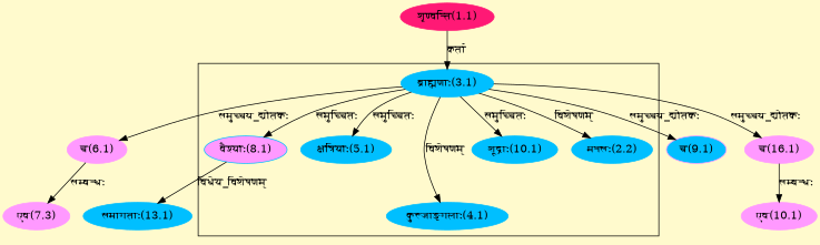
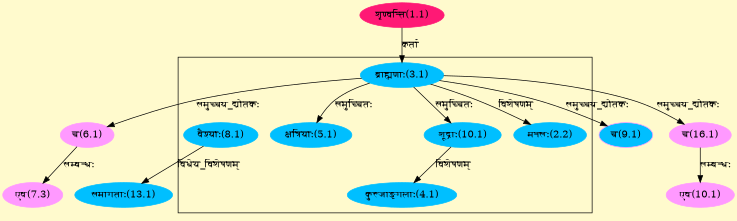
  digraph {
    bgcolor=lemonchiffon1
    compound=true
    rankdir=BT
    node [color="#00BFFF" style=filled]
    edge [dir=back]
    n1 [label="मनसः(2.2)"]
    n2 [label="ब्राह्मणाः(3.1)"]
    n3 [label="कुरुजाङ्गलाः(4.1)"]
    n4 [label="क्षत्रियाः(5.1)"]
-   n5 [label="वैश्याः(8.1)" fillcolor="#FF99FF"]
+   n5 [label="वैश्याः(8.1)"]
    n6 [label="शूद्राः(10.1)"]
    n7 [color="#FF1975" label="शृण्वन्ति(1.1)"]
    n8 [color="#FF99FF" label="च(6.1)"]
    n9 [color="#FF99FF" label="एव(7.3)"]
    n10 [color="#FF99FF" fillcolor="#00BFFF" label="च(9.1)"]
    n11 [color="#FF99FF" label="च(16.1)"]
    n12 [color="#FF99FF" label="एव(10.1)"]
    n13 [label="समागताः(13.1)"]
    subgraph cluster_1 {
      n1
      n2
      n3
      n4
      n5
      n6
    }
    n1 -> n2 [label="विशेषणम्"]
    n2 -> n7 [label="कर्ता"]
-   n3 -> n2 [label="विशेषणम्"]
+   n3 -> n6 [label="विशेषणम्"]
    n4 -> n2 [label="समुच्चितः"]
-   n5 -> n2 [label="समुच्चितः"]
    n6 -> n2 [label="समुच्चितः"]
    n8 -> n2 [label="समुच्चय_द्योतकः"]
    n9 -> n8 [label="सम्बन्धः"]
    n10 -> n2 [label="समुच्चय_द्योतकः"]
    n11 -> n2 [label="समुच्चय_द्योतकः"]
    n12 -> n11 [label="सम्बन्धः"]
    n13 -> n5 [label="विधेय_विशेषणम्"]
  }
